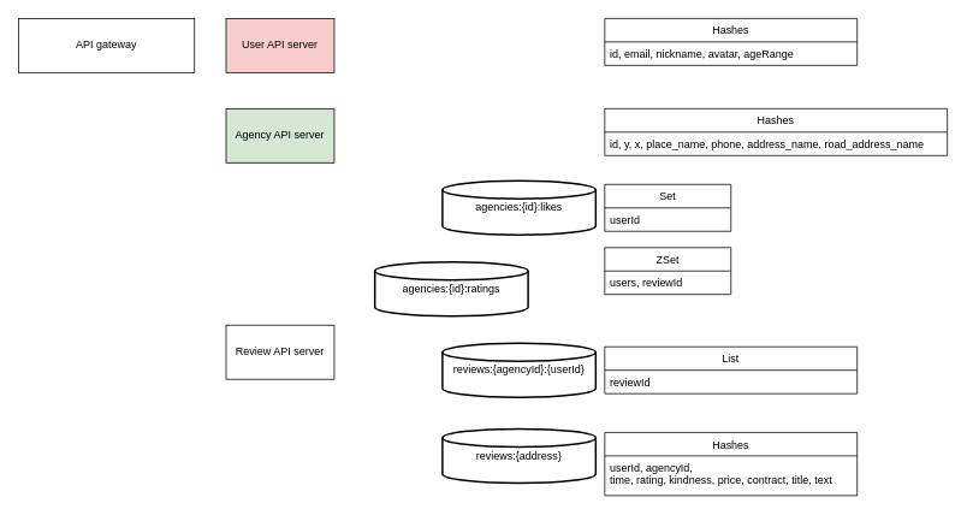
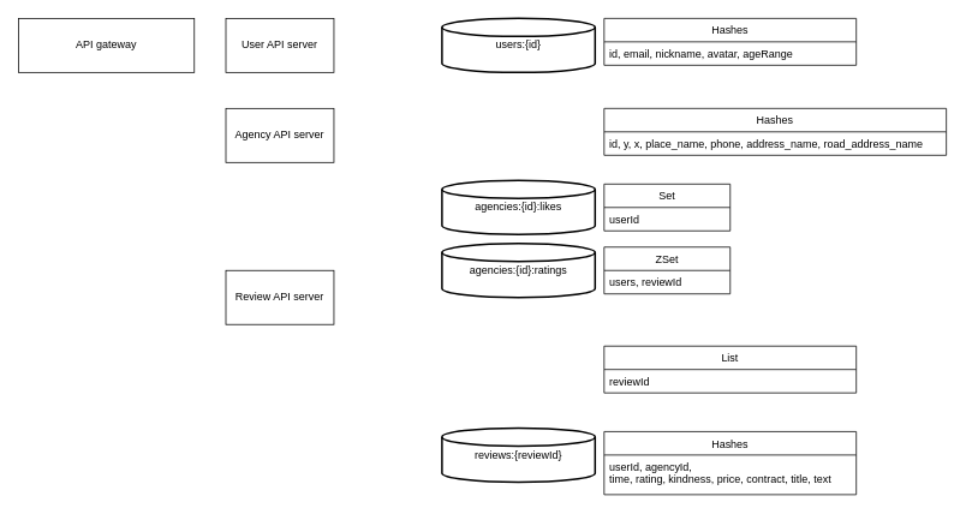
  <mxCell id="0" />
  <mxCell id="1" parent="0" />
  <mxCell id="2" value="API gateway" style="rounded=0;whiteSpace=wrap;html=1;" vertex="1" parent="1"><mxGeometry x="20" y="20" width="195" height="60" as="geometry" /></mxCell>
- <mxCell id="3" value="User API server" style="rounded=0;whiteSpace=wrap;html=1;fillColor=#f8cecc;" vertex="1" parent="1"><mxGeometry x="250" y="20" width="120" height="60" as="geometry" /></mxCell>
- <mxCell id="5" value="Agency API server" style="rounded=0;whiteSpace=wrap;html=1;fillColor=#d5e8d4;" vertex="1" parent="1"><mxGeometry x="250" y="120" width="120" height="60" as="geometry" /></mxCell>
+ <mxCell id="3" value="User API server" style="rounded=0;whiteSpace=wrap;html=1;" vertex="1" parent="1"><mxGeometry x="250" y="20" width="120" height="60" as="geometry" /></mxCell>
+ <mxCell id="4" value="users:{id}" style="strokeWidth=2;html=1;shape=mxgraph.flowchart.database;whiteSpace=wrap;" vertex="1" parent="1"><mxGeometry x="490" y="20" width="170" height="60" as="geometry" /></mxCell>
+ <mxCell id="5" value="Agency API server" style="rounded=0;whiteSpace=wrap;html=1;" vertex="1" parent="1"><mxGeometry x="250" y="120" width="120" height="60" as="geometry" /></mxCell>
  <mxCell id="6" value="Hashes" style="swimlane;fontStyle=0;childLayout=stackLayout;horizontal=1;startSize=26;fillColor=none;horizontalStack=0;resizeParent=1;resizeParentMax=0;resizeLast=0;collapsible=1;marginBottom=0;" vertex="1" parent="1"><mxGeometry x="670" y="20" width="280" height="52" as="geometry" /></mxCell>
  <mxCell id="7" value="id, email, nickname, avatar, ageRange" style="text;strokeColor=none;fillColor=none;align=left;verticalAlign=top;spacingLeft=4;spacingRight=4;overflow=hidden;rotatable=0;points=[[0,0.5],[1,0.5]];portConstraint=eastwest;" vertex="1" parent="6"><mxGeometry y="26" width="280" height="26" as="geometry" /></mxCell>
  <mxCell id="8" value="Hashes" style="swimlane;fontStyle=0;childLayout=stackLayout;horizontal=1;startSize=26;fillColor=none;horizontalStack=0;resizeParent=1;resizeParentMax=0;resizeLast=0;collapsible=1;marginBottom=0;" vertex="1" parent="1"><mxGeometry x="670" y="120" width="380" height="52" as="geometry" /></mxCell>
  <mxCell id="9" value="id, y, x, place_name, phone, address_name, road_address_name" style="text;strokeColor=none;fillColor=none;align=left;verticalAlign=top;spacingLeft=4;spacingRight=4;overflow=hidden;rotatable=0;points=[[0,0.5],[1,0.5]];portConstraint=eastwest;" vertex="1" parent="8"><mxGeometry y="26" width="380" height="26" as="geometry" /></mxCell>
- <mxCell id="10" value="Review API server" style="rounded=0;whiteSpace=wrap;html=1;" vertex="1" parent="1"><mxGeometry x="250" y="360" width="120" height="60" as="geometry" /></mxCell>
+ <mxCell id="10" value="Review API server" style="rounded=0;whiteSpace=wrap;html=1;" vertex="1" parent="1"><mxGeometry x="250" y="300" width="120" height="60" as="geometry" /></mxCell>
  <mxCell id="11" value="agencies:{id}:likes" style="strokeWidth=2;html=1;shape=mxgraph.flowchart.database;whiteSpace=wrap;" vertex="1" parent="1"><mxGeometry x="490" y="200" width="170" height="60" as="geometry" /></mxCell>
  <mxCell id="12" value="Set" style="swimlane;fontStyle=0;childLayout=stackLayout;horizontal=1;startSize=26;fillColor=none;horizontalStack=0;resizeParent=1;resizeParentMax=0;resizeLast=0;collapsible=1;marginBottom=0;" vertex="1" parent="1"><mxGeometry x="670" y="204" width="140" height="52" as="geometry" /></mxCell>
  <mxCell id="13" value="userId" style="text;strokeColor=none;fillColor=none;align=left;verticalAlign=top;spacingLeft=4;spacingRight=4;overflow=hidden;rotatable=0;points=[[0,0.5],[1,0.5]];portConstraint=eastwest;" vertex="1" parent="12"><mxGeometry y="26" width="140" height="26" as="geometry" /></mxCell>
- <mxCell id="14" value="agencies:{id}:ratings" style="strokeWidth=2;html=1;shape=mxgraph.flowchart.database;whiteSpace=wrap;" vertex="1" parent="1"><mxGeometry x="415" y="290" width="170" height="60" as="geometry" /></mxCell>
+ <mxCell id="14" value="agencies:{id}:ratings" style="strokeWidth=2;html=1;shape=mxgraph.flowchart.database;whiteSpace=wrap;" vertex="1" parent="1"><mxGeometry x="490" y="270" width="170" height="60" as="geometry" /></mxCell>
  <mxCell id="15" value="ZSet" style="swimlane;fontStyle=0;childLayout=stackLayout;horizontal=1;startSize=26;fillColor=none;horizontalStack=0;resizeParent=1;resizeParentMax=0;resizeLast=0;collapsible=1;marginBottom=0;" vertex="1" parent="1"><mxGeometry x="670" y="274" width="140" height="52" as="geometry" /></mxCell>
  <mxCell id="16" value="users, reviewId" style="text;strokeColor=none;fillColor=none;align=left;verticalAlign=top;spacingLeft=4;spacingRight=4;overflow=hidden;rotatable=0;points=[[0,0.5],[1,0.5]];portConstraint=eastwest;" vertex="1" parent="15"><mxGeometry y="26" width="140" height="26" as="geometry" /></mxCell>
- <mxCell id="17" value="reviews:{agencyId}:{userId}" style="strokeWidth=2;html=1;shape=mxgraph.flowchart.database;whiteSpace=wrap;" vertex="1" parent="1"><mxGeometry x="490" y="380" width="170" height="60" as="geometry" /></mxCell>
  <mxCell id="18" value="List" style="swimlane;fontStyle=0;childLayout=stackLayout;horizontal=1;startSize=26;fillColor=none;horizontalStack=0;resizeParent=1;resizeParentMax=0;resizeLast=0;collapsible=1;marginBottom=0;" vertex="1" parent="1"><mxGeometry x="670" y="384" width="280" height="52" as="geometry" /></mxCell>
  <mxCell id="19" value="reviewId" style="text;strokeColor=none;fillColor=none;align=left;verticalAlign=top;spacingLeft=4;spacingRight=4;overflow=hidden;rotatable=0;points=[[0,0.5],[1,0.5]];portConstraint=eastwest;" vertex="1" parent="18"><mxGeometry y="26" width="280" height="26" as="geometry" /></mxCell>
- <mxCell id="20" value="reviews:{address}" style="strokeWidth=2;html=1;shape=mxgraph.flowchart.database;whiteSpace=wrap;" vertex="1" parent="1"><mxGeometry x="490" y="475" width="170" height="60" as="geometry" /></mxCell>
+ <mxCell id="20" value="reviews:{reviewId}" style="strokeWidth=2;html=1;shape=mxgraph.flowchart.database;whiteSpace=wrap;" vertex="1" parent="1"><mxGeometry x="490" y="475" width="170" height="60" as="geometry" /></mxCell>
  <mxCell id="21" value="Hashes" style="swimlane;fontStyle=0;childLayout=stackLayout;horizontal=1;startSize=26;fillColor=none;horizontalStack=0;resizeParent=1;resizeParentMax=0;resizeLast=0;collapsible=1;marginBottom=0;" vertex="1" parent="1"><mxGeometry x="670" y="479" width="280" height="70" as="geometry" /></mxCell>
  <mxCell id="22" value="userId, agencyId,&#10;time, rating, kindness, price, contract, title, text&#10;" style="text;strokeColor=none;fillColor=none;align=left;verticalAlign=top;spacingLeft=4;spacingRight=4;overflow=hidden;rotatable=0;points=[[0,0.5],[1,0.5]];portConstraint=eastwest;" vertex="1" parent="21"><mxGeometry y="26" width="280" height="44" as="geometry" /></mxCell>
